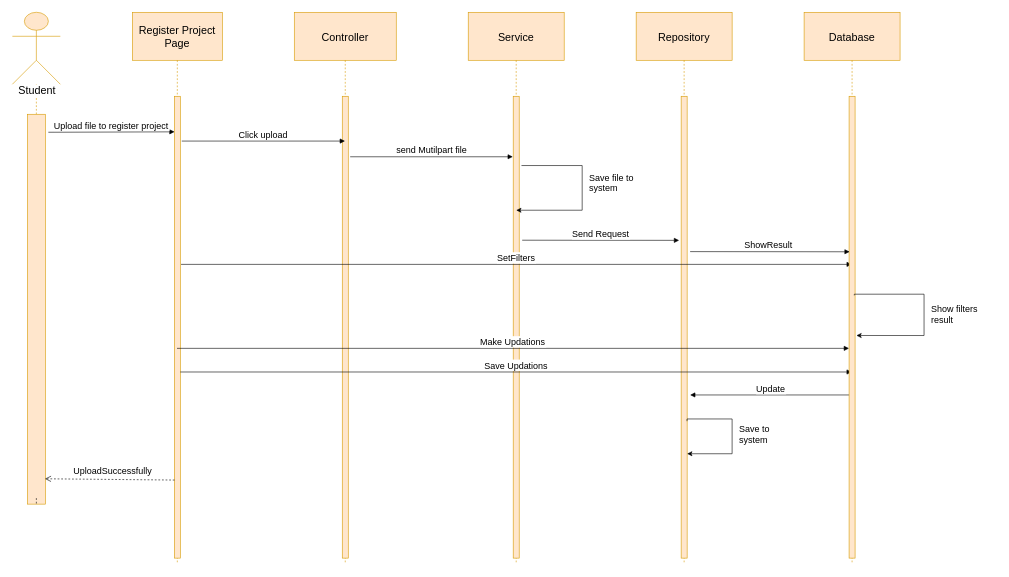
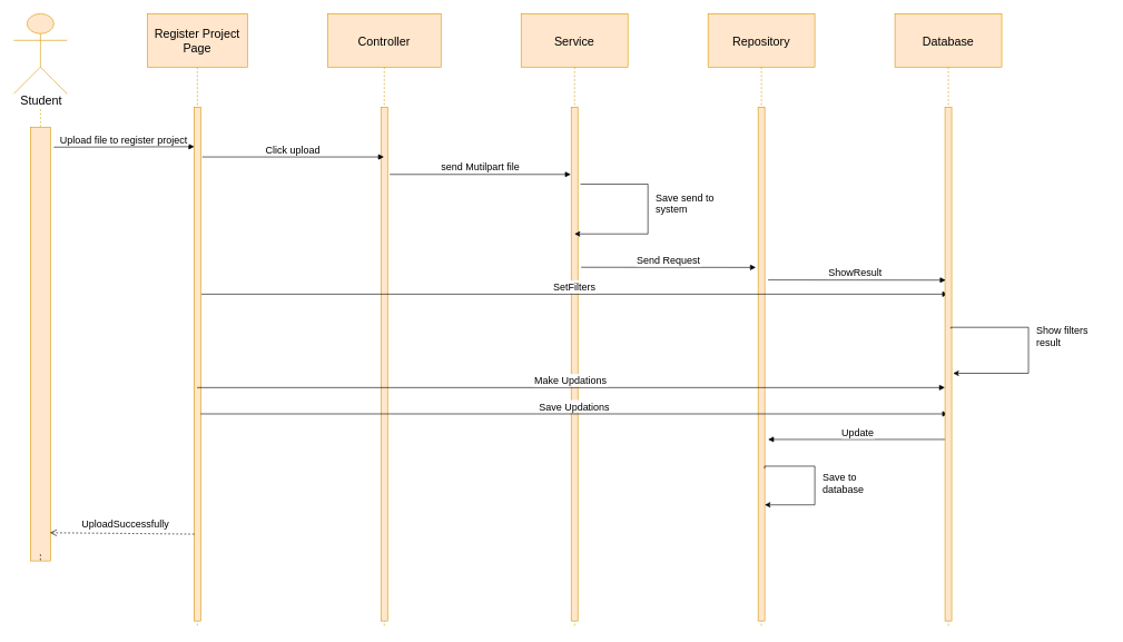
  <mxCell id="0" />
  <mxCell id="1" parent="0" />
  <mxCell id="2" value="" style="shape=umlActor;verticalLabelPosition=bottom;verticalAlign=top;html=1;outlineConnect=0;fillColor=#ffe6cc;strokeColor=#d79b00;" parent="1" vertex="1"><mxGeometry x="20" y="20" width="80" height="120" as="geometry" /></mxCell>
  <mxCell id="3" value="" style="endArrow=none;dashed=1;html=1;fillColor=#ffe6cc;strokeColor=#d79b00;" parent="1" source="5" target="2" edge="1"><mxGeometry width="50" height="50" relative="1" as="geometry"><mxPoint x="60" y="830" as="sourcePoint" /><mxPoint x="800" y="360" as="targetPoint" /></mxGeometry></mxCell>
  <mxCell id="4" value="&lt;font style=&quot;font-size: 18px&quot;&gt;Student&lt;/font&gt;" style="edgeLabel;html=1;align=center;verticalAlign=middle;resizable=0;points=[];" parent="3" vertex="1" connectable="0"><mxGeometry x="0.959" y="-2" relative="1" as="geometry"><mxPoint x="-2" y="9" as="offset" /></mxGeometry></mxCell>
  <mxCell id="5" value="" style="rounded=0;whiteSpace=wrap;html=1;fillColor=#ffe6cc;strokeColor=#d79b00;" parent="1" vertex="1"><mxGeometry x="45" y="190" width="30" height="650" as="geometry" /></mxCell>
  <mxCell id="6" value="" style="endArrow=none;dashed=1;html=1;" parent="1" target="5" edge="1"><mxGeometry width="50" height="50" relative="1" as="geometry"><mxPoint x="60" y="830" as="sourcePoint" /><mxPoint x="60" y="140" as="targetPoint" /></mxGeometry></mxCell>
  <mxCell id="7" value="Register Project&#10;Page" style="shape=umlLifeline;perimeter=lifelinePerimeter;container=1;collapsible=0;recursiveResize=0;rounded=0;shadow=0;strokeWidth=1;fillColor=#ffe6cc;strokeColor=#d79b00;size=80;fontSize=18;" parent="1" vertex="1"><mxGeometry x="220" y="20" width="150" height="920" as="geometry" /></mxCell>
  <mxCell id="8" value="" style="points=[];perimeter=orthogonalPerimeter;rounded=0;shadow=0;strokeWidth=1;fillColor=#ffe6cc;strokeColor=#d79b00;" parent="7" vertex="1"><mxGeometry x="70" y="140" width="10" height="770" as="geometry" /></mxCell>
  <mxCell id="9" value="Controller" style="shape=umlLifeline;perimeter=lifelinePerimeter;container=1;collapsible=0;recursiveResize=0;rounded=0;shadow=0;strokeWidth=1;fillColor=#ffe6cc;strokeColor=#d79b00;size=80;fontSize=18;" parent="1" vertex="1"><mxGeometry x="490" y="20" width="170" height="920" as="geometry" /></mxCell>
  <mxCell id="10" value="" style="points=[];perimeter=orthogonalPerimeter;rounded=0;shadow=0;strokeWidth=1;fillColor=#ffe6cc;strokeColor=#d79b00;" parent="9" vertex="1"><mxGeometry x="80" y="140" width="10" height="770" as="geometry" /></mxCell>
  <mxCell id="11" value="Service" style="shape=umlLifeline;perimeter=lifelinePerimeter;container=1;collapsible=0;recursiveResize=0;rounded=0;shadow=0;strokeWidth=1;fillColor=#ffe6cc;strokeColor=#d79b00;size=80;fontSize=18;" parent="1" vertex="1"><mxGeometry x="780" y="20" width="160" height="920" as="geometry" /></mxCell>
  <mxCell id="12" value="" style="points=[];perimeter=orthogonalPerimeter;rounded=0;shadow=0;strokeWidth=1;fillColor=#ffe6cc;strokeColor=#d79b00;" parent="11" vertex="1"><mxGeometry x="75" y="140" width="10" height="770" as="geometry" /></mxCell>
  <mxCell id="13" value="" style="edgeStyle=orthogonalEdgeStyle;rounded=0;orthogonalLoop=1;jettySize=auto;html=1;fontSize=10;exitX=1.381;exitY=0.15;exitDx=0;exitDy=0;exitPerimeter=0;" parent="11" source="12" edge="1"><mxGeometry relative="1" as="geometry"><mxPoint x="-703.65" y="328.3" as="sourcePoint" /><mxPoint x="80" y="330" as="targetPoint" /><Array as="points"><mxPoint x="190" y="256" /><mxPoint x="190" y="330" /></Array></mxGeometry></mxCell>
  <mxCell id="14" value="Repository" style="shape=umlLifeline;perimeter=lifelinePerimeter;container=1;collapsible=0;recursiveResize=0;rounded=0;shadow=0;strokeWidth=1;fillColor=#ffe6cc;strokeColor=#d79b00;size=80;fontSize=18;" parent="1" vertex="1"><mxGeometry x="1060" y="20" width="160" height="920" as="geometry" /></mxCell>
  <mxCell id="15" value="" style="points=[];perimeter=orthogonalPerimeter;rounded=0;shadow=0;strokeWidth=1;fillColor=#ffe6cc;strokeColor=#d79b00;" parent="14" vertex="1"><mxGeometry x="75" y="140" width="10" height="770" as="geometry" /></mxCell>
  <mxCell id="16" value="Upload file to register project" style="verticalAlign=bottom;endArrow=block;shadow=0;strokeWidth=1;fontSize=15;entryX=0.041;entryY=0.077;entryDx=0;entryDy=0;entryPerimeter=0;" parent="1" target="8" edge="1"><mxGeometry relative="1" as="geometry"><mxPoint x="80" y="220" as="sourcePoint" /><mxPoint x="69.5" y="126.8" as="targetPoint" /></mxGeometry></mxCell>
  <mxCell id="17" value="Click upload" style="verticalAlign=bottom;endArrow=block;shadow=0;strokeWidth=1;fontSize=15;exitX=1.241;exitY=0.097;exitDx=0;exitDy=0;exitPerimeter=0;" parent="1" source="8" target="9" edge="1"><mxGeometry relative="1" as="geometry"><mxPoint x="90" y="230" as="sourcePoint" /><mxPoint x="300.41" y="229.29" as="targetPoint" /></mxGeometry></mxCell>
  <mxCell id="18" value="send Mutilpart file" style="verticalAlign=bottom;endArrow=block;shadow=0;strokeWidth=1;fontSize=15;entryX=-0.059;entryY=0.131;entryDx=0;entryDy=0;entryPerimeter=0;exitX=1.321;exitY=0.131;exitDx=0;exitDy=0;exitPerimeter=0;" parent="1" source="10" target="12" edge="1"><mxGeometry relative="1" as="geometry"><mxPoint x="100" y="240" as="sourcePoint" /><mxPoint x="310.41" y="239.29" as="targetPoint" /></mxGeometry></mxCell>
- <mxCell id="19" value="&lt;span style=&quot;text-align: center ; text-indent: 0px ; background-color: rgb(255 , 255 , 255) ; display: inline ; float: none&quot;&gt;&lt;font face=&quot;helvetica&quot;&gt;Save file to system&lt;/font&gt;&lt;br&gt;&lt;/span&gt;" style="text;whiteSpace=wrap;html=1;fontSize=15;" parent="1" vertex="1"><mxGeometry x="980" y="280" width="110" height="30" as="geometry" /></mxCell>
+ <mxCell id="19" value="&lt;span style=&quot;text-align: center ; text-indent: 0px ; background-color: rgb(255 , 255 , 255) ; display: inline ; float: none&quot;&gt;&lt;font face=&quot;helvetica&quot;&gt;Save send to system&lt;/font&gt;&lt;br&gt;&lt;/span&gt;" style="text;whiteSpace=wrap;html=1;fontSize=15;" parent="1" vertex="1"><mxGeometry x="980" y="280" width="110" height="30" as="geometry" /></mxCell>
  <mxCell id="20" value="Send Request" style="verticalAlign=bottom;endArrow=block;shadow=0;strokeWidth=1;fontSize=15;entryX=-0.339;entryY=0.312;entryDx=0;entryDy=0;entryPerimeter=0;" parent="1" target="15" edge="1"><mxGeometry relative="1" as="geometry"><mxPoint x="870" y="400" as="sourcePoint" /><mxPoint x="864.41" y="270.87" as="targetPoint" /></mxGeometry></mxCell>
  <mxCell id="21" value="SetFilters" style="verticalAlign=bottom;endArrow=block;shadow=0;strokeWidth=1;fontSize=15;exitX=1.121;exitY=0.364;exitDx=0;exitDy=0;exitPerimeter=0;" parent="1" source="8" target="27" edge="1"><mxGeometry relative="1" as="geometry"><mxPoint x="603.21" y="280.87" as="sourcePoint" /><mxPoint x="874.41" y="280.87" as="targetPoint" /></mxGeometry></mxCell>
  <mxCell id="22" value="Make Updations" style="verticalAlign=bottom;endArrow=block;shadow=0;strokeWidth=1;fontSize=15;entryX=0.468;entryY=0.609;entryDx=0;entryDy=0;entryPerimeter=0;" parent="1" source="7" target="27" edge="1"><mxGeometry relative="1" as="geometry"><mxPoint x="311.21" y="450.28" as="sourcePoint" /><mxPoint x="1149.5" y="450.28" as="targetPoint" /></mxGeometry></mxCell>
  <mxCell id="23" value="Save Updations" style="verticalAlign=bottom;endArrow=block;shadow=0;strokeWidth=1;fontSize=15;exitX=1;exitY=0.597;exitDx=0;exitDy=0;exitPerimeter=0;" parent="1" source="8" target="27" edge="1"><mxGeometry relative="1" as="geometry"><mxPoint x="321.21" y="460.28" as="sourcePoint" /><mxPoint x="1159.5" y="460.28" as="targetPoint" /></mxGeometry></mxCell>
  <mxCell id="24" value="Update" style="verticalAlign=bottom;endArrow=block;shadow=0;strokeWidth=1;fontSize=15;" parent="1" source="27" edge="1"><mxGeometry relative="1" as="geometry"><mxPoint x="1130" y="658" as="sourcePoint" /><mxPoint x="1150" y="658" as="targetPoint" /></mxGeometry></mxCell>
  <mxCell id="25" value="" style="verticalAlign=bottom;endArrow=open;dashed=1;endSize=8;shadow=0;strokeWidth=1;exitX=0.041;exitY=0.831;exitDx=0;exitDy=0;exitPerimeter=0;entryX=0.98;entryY=0.935;entryDx=0;entryDy=0;entryPerimeter=0;" parent="1" source="8" target="5" edge="1"><mxGeometry relative="1" as="geometry"><mxPoint x="-220" y="430" as="targetPoint" /><mxPoint x="90" y="430" as="sourcePoint" /></mxGeometry></mxCell>
  <mxCell id="26" value="&lt;span style=&quot;color: rgb(0 , 0 , 0) ; font-family: &amp;#34;helvetica&amp;#34; ; font-size: 15px ; font-style: normal ; font-weight: 400 ; letter-spacing: normal ; text-align: center ; text-indent: 0px ; text-transform: none ; word-spacing: 0px ; background-color: rgb(255 , 255 , 255) ; display: inline ; float: none&quot;&gt;UploadSuccessfully&lt;/span&gt;" style="text;whiteSpace=wrap;html=1;fontSize=15;" parent="1" vertex="1"><mxGeometry x="120" y="770" width="130" height="30" as="geometry" /></mxCell>
  <mxCell id="27" value="Database" style="shape=umlLifeline;perimeter=lifelinePerimeter;container=1;collapsible=0;recursiveResize=0;rounded=0;shadow=0;strokeWidth=1;fillColor=#ffe6cc;strokeColor=#d79b00;size=80;fontSize=18;" parent="1" vertex="1"><mxGeometry x="1340" y="20" width="160" height="920" as="geometry" /></mxCell>
  <mxCell id="28" value="" style="points=[];perimeter=orthogonalPerimeter;rounded=0;shadow=0;strokeWidth=1;fillColor=#ffe6cc;strokeColor=#d79b00;" parent="27" vertex="1"><mxGeometry x="75" y="140" width="10" height="770" as="geometry" /></mxCell>
  <mxCell id="29" value="" style="edgeStyle=orthogonalEdgeStyle;rounded=0;orthogonalLoop=1;jettySize=auto;html=1;fontSize=10;exitX=0.523;exitY=0.513;exitDx=0;exitDy=0;exitPerimeter=0;entryX=1.221;entryY=0.518;entryDx=0;entryDy=0;entryPerimeter=0;" parent="27" source="27" target="28" edge="1"><mxGeometry relative="1" as="geometry"><mxPoint x="-181.19" y="265.5" as="sourcePoint" /><mxPoint x="86" y="593" as="targetPoint" /><Array as="points"><mxPoint x="84" y="470" /><mxPoint x="200" y="470" /><mxPoint x="200" y="539" /></Array></mxGeometry></mxCell>
  <mxCell id="30" value="ShowResult " style="verticalAlign=bottom;endArrow=block;shadow=0;strokeWidth=1;fontSize=15;entryX=0.475;entryY=0.434;entryDx=0;entryDy=0;entryPerimeter=0;" parent="1" target="27" edge="1"><mxGeometry relative="1" as="geometry"><mxPoint x="1150" y="419" as="sourcePoint" /><mxPoint x="1141.61" y="410.24" as="targetPoint" /></mxGeometry></mxCell>
- <mxCell id="31" value="&lt;span style=&quot;color: rgb(0 , 0 , 0) ; font-family: &amp;#34;helvetica&amp;#34; ; font-size: 15px ; font-style: normal ; font-weight: 400 ; letter-spacing: normal ; text-align: center ; text-indent: 0px ; text-transform: none ; word-spacing: 0px ; background-color: rgb(255 , 255 , 255) ; display: inline ; float: none&quot;&gt;Show filters&lt;br&gt;result&lt;br&gt;&lt;/span&gt;" style="text;whiteSpace=wrap;html=1;fontSize=15;" parent="1" vertex="1"><mxGeometry x="1550" y="500" width="110" height="30" as="geometry" /></mxCell>
+ <mxCell id="31" value="&lt;span style=&quot;color: rgb(0 , 0 , 0) ; font-family: &amp;#34;helvetica&amp;#34; ; font-size: 15px ; font-style: normal ; font-weight: 400 ; letter-spacing: normal ; text-align: center ; text-indent: 0px ; text-transform: none ; word-spacing: 0px ; background-color: rgb(255 , 255 , 255) ; display: inline ; float: none&quot;&gt;Show filters&lt;br&gt;result&lt;br&gt;&lt;/span&gt;" style="text;whiteSpace=wrap;html=1;fontSize=15;" parent="1" vertex="1"><mxGeometry x="1550" y="480" width="110" height="30" as="geometry" /></mxCell>
  <mxCell id="32" value="" style="edgeStyle=orthogonalEdgeStyle;rounded=0;orthogonalLoop=1;jettySize=auto;html=1;fontSize=10;exitX=0.53;exitY=0.741;exitDx=0;exitDy=0;exitPerimeter=0;" parent="1" source="14" edge="1"><mxGeometry relative="1" as="geometry"><mxPoint x="878.81" y="285.5" as="sourcePoint" /><mxPoint x="1145" y="756" as="targetPoint" /><Array as="points"><mxPoint x="1145" y="698" /><mxPoint x="1220" y="698" /><mxPoint x="1220" y="756" /></Array></mxGeometry></mxCell>
- <mxCell id="33" value="&lt;span style=&quot;color: rgb(0 , 0 , 0) ; font-family: &amp;#34;helvetica&amp;#34; ; font-size: 15px ; font-style: normal ; font-weight: 400 ; letter-spacing: normal ; text-align: center ; text-indent: 0px ; text-transform: none ; word-spacing: 0px ; background-color: rgb(255 , 255 , 255) ; display: inline ; float: none&quot;&gt;Save to&amp;nbsp;&lt;br&gt;system&lt;br&gt;&lt;/span&gt;" style="text;whiteSpace=wrap;html=1;fontSize=15;" parent="1" vertex="1"><mxGeometry x="1230" y="700" width="110" height="30" as="geometry" /></mxCell>
+ <mxCell id="33" value="&lt;span style=&quot;color: rgb(0 , 0 , 0) ; font-family: &amp;#34;helvetica&amp;#34; ; font-size: 15px ; font-style: normal ; font-weight: 400 ; letter-spacing: normal ; text-align: center ; text-indent: 0px ; text-transform: none ; word-spacing: 0px ; background-color: rgb(255 , 255 , 255) ; display: inline ; float: none&quot;&gt;Save to&amp;nbsp;&lt;br&gt;database&lt;br&gt;&lt;/span&gt;" style="text;whiteSpace=wrap;html=1;fontSize=15;" parent="1" vertex="1"><mxGeometry x="1230" y="700" width="110" height="30" as="geometry" /></mxCell>
